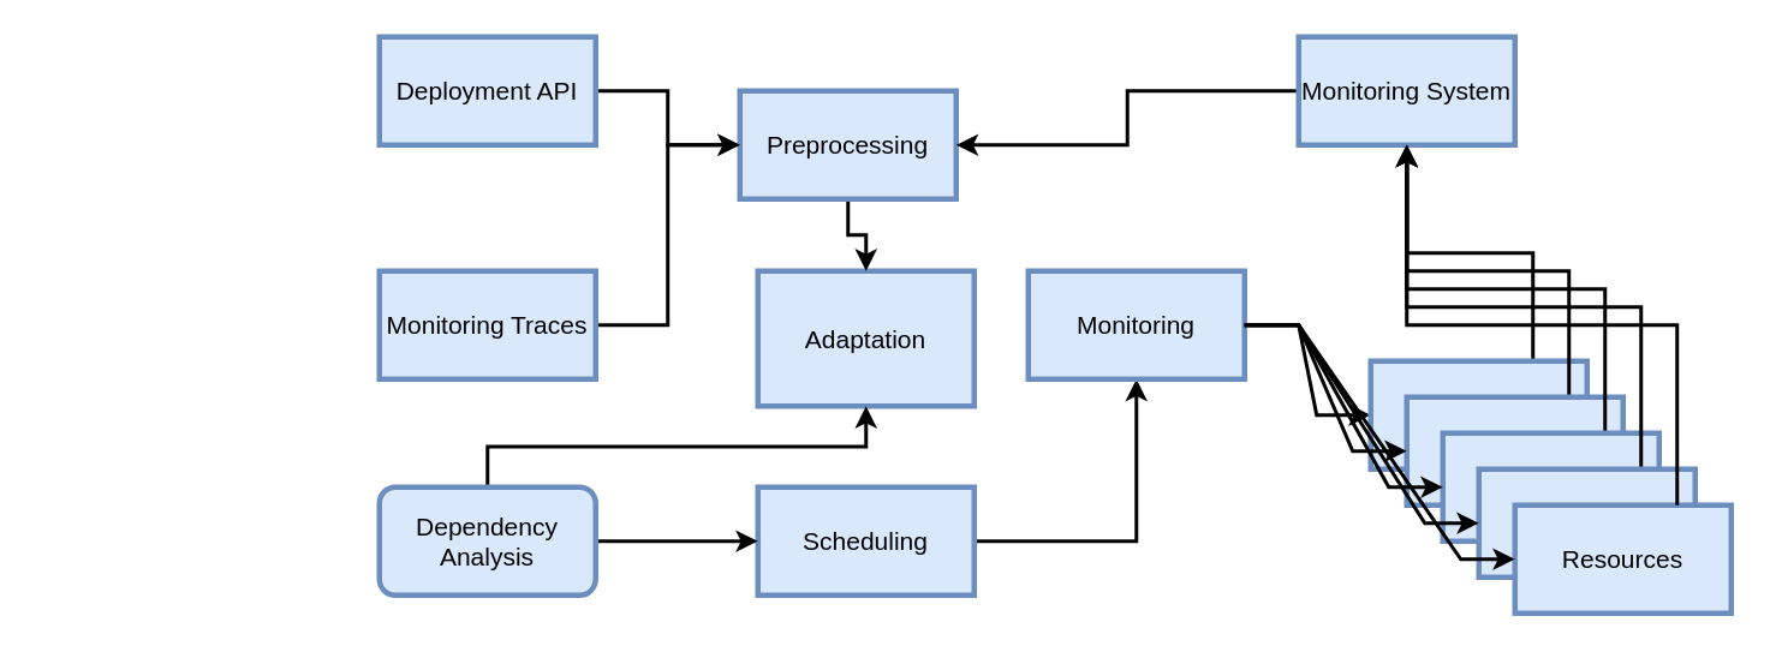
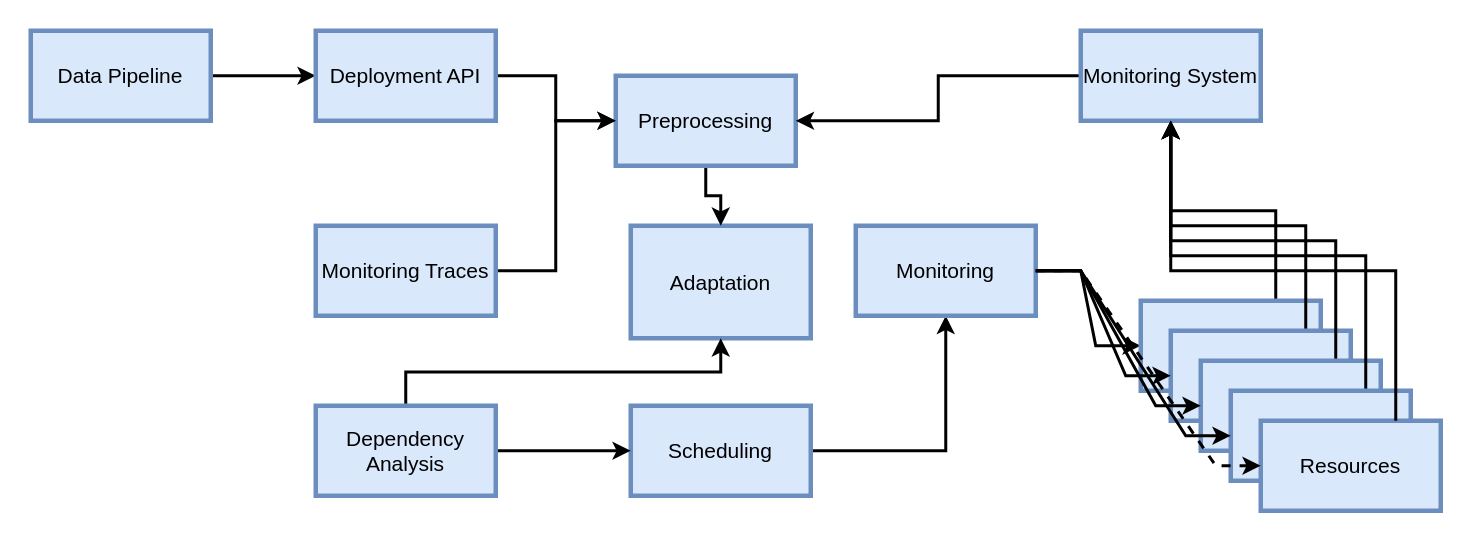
  <mxCell id="0" />
  <mxCell id="1" parent="0" />
  <mxCell id="2" value="&lt;font style=&quot;font-size: 14px;&quot;&gt;Adaptation&lt;/font&gt;" style="rounded=0;whiteSpace=wrap;html=1;fillColor=#dae8fc;strokeColor=#6c8ebf;fontSize=14;strokeWidth=3;" parent="1" vertex="1"><mxGeometry x="420" y="150" width="120" height="75" as="geometry" /></mxCell>
  <mxCell id="3" style="edgeStyle=orthogonalEdgeStyle;rounded=0;orthogonalLoop=1;jettySize=auto;html=1;exitX=0.5;exitY=1;exitDx=0;exitDy=0;fontSize=14;strokeWidth=2;" parent="1" source="4" target="2" edge="1"><mxGeometry relative="1" as="geometry" /></mxCell>
  <mxCell id="4" value="Preprocessing" style="rounded=0;whiteSpace=wrap;html=1;fillColor=#dae8fc;strokeColor=#6c8ebf;fontSize=14;strokeWidth=3;" parent="1" vertex="1"><mxGeometry x="410" y="50" width="120" height="60" as="geometry" /></mxCell>
  <mxCell id="5" style="edgeStyle=orthogonalEdgeStyle;rounded=0;orthogonalLoop=1;jettySize=auto;html=1;exitX=1;exitY=0.5;exitDx=0;exitDy=0;strokeWidth=2;fontSize=14;elbow=vertical;" parent="1" source="6" target="11" edge="1"><mxGeometry relative="1" as="geometry" /></mxCell>
  <mxCell id="6" value="Scheduling" style="rounded=0;whiteSpace=wrap;html=1;fillColor=#dae8fc;strokeColor=#6c8ebf;fontSize=14;strokeWidth=3;" parent="1" vertex="1"><mxGeometry x="420" y="270" width="120" height="60" as="geometry" /></mxCell>
  <mxCell id="7" style="edgeStyle=elbowEdgeStyle;rounded=0;orthogonalLoop=1;jettySize=auto;elbow=vertical;html=1;exitX=1;exitY=0.5;exitDx=0;exitDy=0;entryX=0;entryY=0.5;entryDx=0;entryDy=0;fontSize=14;strokeWidth=2;" parent="1" source="9" target="6" edge="1"><mxGeometry relative="1" as="geometry" /></mxCell>
  <mxCell id="8" style="edgeStyle=orthogonalEdgeStyle;rounded=0;orthogonalLoop=1;jettySize=auto;html=1;exitX=0.5;exitY=0;exitDx=0;exitDy=0;entryX=0.5;entryY=1;entryDx=0;entryDy=0;strokeWidth=2;fontSize=14;elbow=vertical;" parent="1" source="9" target="2" edge="1"><mxGeometry relative="1" as="geometry" /></mxCell>
- <mxCell id="9" value="Dependency Analysis" style="whiteSpace=wrap;html=1;fillColor=#dae8fc;strokeColor=#6c8ebf;fontSize=14;strokeWidth=3;rounded=1;" parent="1" vertex="1"><mxGeometry x="210" y="270" width="120" height="60" as="geometry" /></mxCell>
+ <mxCell id="9" value="Dependency Analysis" style="rounded=0;whiteSpace=wrap;html=1;fillColor=#dae8fc;strokeColor=#6c8ebf;fontSize=14;strokeWidth=3;" parent="1" vertex="1"><mxGeometry x="210" y="270" width="120" height="60" as="geometry" /></mxCell>
  <mxCell id="10" style="edgeStyle=entityRelationEdgeStyle;rounded=0;orthogonalLoop=1;jettySize=auto;html=1;exitX=1;exitY=0.5;exitDx=0;exitDy=0;entryX=0;entryY=0.5;entryDx=0;entryDy=0;fontSize=14;strokeWidth=2;" parent="1" source="11" target="15" edge="1"><mxGeometry relative="1" as="geometry" /></mxCell>
  <mxCell id="11" value="Monitoring" style="rounded=0;whiteSpace=wrap;html=1;fillColor=#dae8fc;strokeColor=#6c8ebf;fontSize=14;strokeWidth=3;" parent="1" vertex="1"><mxGeometry x="570" y="150" width="120" height="60" as="geometry" /></mxCell>
  <mxCell id="12" style="edgeStyle=orthogonalEdgeStyle;rounded=0;orthogonalLoop=1;jettySize=auto;html=1;exitX=0;exitY=0.5;exitDx=0;exitDy=0;entryX=1;entryY=0.5;entryDx=0;entryDy=0;fontSize=14;strokeWidth=2;" parent="1" source="13" target="4" edge="1"><mxGeometry relative="1" as="geometry" /></mxCell>
  <mxCell id="13" value="&lt;font style=&quot;font-size: 14px;&quot;&gt;Monitoring System&lt;/font&gt;" style="rounded=0;whiteSpace=wrap;html=1;fillColor=#dae8fc;strokeColor=#6c8ebf;fontSize=14;strokeWidth=3;" parent="1" vertex="1"><mxGeometry x="720" y="20" width="120" height="60" as="geometry" /></mxCell>
  <mxCell id="14" style="rounded=0;orthogonalLoop=1;jettySize=auto;html=1;exitX=0.75;exitY=0;exitDx=0;exitDy=0;entryX=0.5;entryY=1;entryDx=0;entryDy=0;edgeStyle=elbowEdgeStyle;elbow=vertical;fontSize=14;strokeWidth=2;" parent="1" source="15" target="13" edge="1"><mxGeometry relative="1" as="geometry" /></mxCell>
  <mxCell id="15" value="Docker" style="rounded=0;whiteSpace=wrap;html=1;fillColor=#dae8fc;strokeColor=#6c8ebf;fontSize=14;strokeWidth=3;" parent="1" vertex="1"><mxGeometry x="760" y="200" width="120" height="60" as="geometry" /></mxCell>
  <mxCell id="16" style="rounded=0;orthogonalLoop=1;jettySize=auto;html=1;entryX=0.5;entryY=1;entryDx=0;entryDy=0;edgeStyle=elbowEdgeStyle;elbow=vertical;exitX=0.75;exitY=0;exitDx=0;exitDy=0;fontSize=14;strokeWidth=2;" parent="1" source="17" target="13" edge="1"><mxGeometry relative="1" as="geometry"><mxPoint x="860" y="-90" as="targetPoint" /></mxGeometry></mxCell>
  <mxCell id="17" value="Docker" style="rounded=0;whiteSpace=wrap;html=1;fillColor=#dae8fc;strokeColor=#6c8ebf;fontSize=14;strokeWidth=3;" parent="1" vertex="1"><mxGeometry x="780" y="220" width="120" height="60" as="geometry" /></mxCell>
  <mxCell id="18" style="rounded=0;orthogonalLoop=1;jettySize=auto;html=1;entryX=0.5;entryY=1;entryDx=0;entryDy=0;edgeStyle=elbowEdgeStyle;elbow=vertical;exitX=0.75;exitY=0;exitDx=0;exitDy=0;fontSize=14;strokeWidth=2;" parent="1" source="19" target="13" edge="1"><mxGeometry relative="1" as="geometry" /></mxCell>
  <mxCell id="19" value="Docker" style="rounded=0;whiteSpace=wrap;html=1;fillColor=#dae8fc;strokeColor=#6c8ebf;fontSize=14;strokeWidth=3;" parent="1" vertex="1"><mxGeometry x="800" y="240" width="120" height="60" as="geometry" /></mxCell>
  <mxCell id="20" style="rounded=0;orthogonalLoop=1;jettySize=auto;html=1;exitX=0.75;exitY=0;exitDx=0;exitDy=0;entryX=0.5;entryY=1;entryDx=0;entryDy=0;edgeStyle=elbowEdgeStyle;elbow=vertical;fontSize=14;strokeWidth=2;" parent="1" source="21" target="13" edge="1"><mxGeometry relative="1" as="geometry"><mxPoint x="860" y="-90" as="targetPoint" /></mxGeometry></mxCell>
  <mxCell id="21" value="Docker" style="rounded=0;whiteSpace=wrap;html=1;fillColor=#dae8fc;strokeColor=#6c8ebf;fontSize=14;strokeWidth=3;" parent="1" vertex="1"><mxGeometry x="820" y="260" width="120" height="60" as="geometry" /></mxCell>
  <mxCell id="22" value="Resources" style="rounded=0;whiteSpace=wrap;html=1;fillColor=#dae8fc;strokeColor=#6c8ebf;fontSize=14;strokeWidth=3;" parent="1" vertex="1"><mxGeometry x="840" y="280" width="120" height="60" as="geometry" /></mxCell>
  <mxCell id="23" style="edgeStyle=entityRelationEdgeStyle;rounded=0;orthogonalLoop=1;jettySize=auto;html=1;exitX=1;exitY=0.5;exitDx=0;exitDy=0;entryX=0;entryY=0.5;entryDx=0;entryDy=0;fontSize=14;strokeWidth=2;" parent="1" source="11" target="17" edge="1"><mxGeometry relative="1" as="geometry" /></mxCell>
  <mxCell id="24" style="edgeStyle=entityRelationEdgeStyle;rounded=0;orthogonalLoop=1;jettySize=auto;html=1;exitX=1;exitY=0.5;exitDx=0;exitDy=0;entryX=0;entryY=0.5;entryDx=0;entryDy=0;fontSize=14;strokeWidth=2;" parent="1" source="11" target="19" edge="1"><mxGeometry relative="1" as="geometry" /></mxCell>
- <mxCell id="25" style="rounded=0;orthogonalLoop=1;jettySize=auto;html=1;exitX=1;exitY=0.5;exitDx=0;exitDy=0;entryX=0;entryY=0.5;entryDx=0;entryDy=0;edgeStyle=entityRelationEdgeStyle;fontSize=14;strokeWidth=2;" parent="1" source="11" target="22" edge="1"><mxGeometry relative="1" as="geometry" /></mxCell>
+ <mxCell id="25" style="rounded=0;orthogonalLoop=1;jettySize=auto;html=1;exitX=1;exitY=0.5;exitDx=0;exitDy=0;entryX=0;entryY=0.5;entryDx=0;entryDy=0;edgeStyle=entityRelationEdgeStyle;fontSize=14;strokeWidth=2;dashed=1;" parent="1" source="11" target="22" edge="1"><mxGeometry relative="1" as="geometry" /></mxCell>
  <mxCell id="26" style="edgeStyle=entityRelationEdgeStyle;rounded=0;orthogonalLoop=1;jettySize=auto;html=1;exitX=1;exitY=0.5;exitDx=0;exitDy=0;entryX=0;entryY=0.5;entryDx=0;entryDy=0;fontSize=14;strokeWidth=2;" parent="1" source="11" target="21" edge="1"><mxGeometry relative="1" as="geometry" /></mxCell>
  <mxCell id="27" style="rounded=0;orthogonalLoop=1;jettySize=auto;html=1;entryX=0.5;entryY=1;entryDx=0;entryDy=0;edgeStyle=elbowEdgeStyle;elbow=vertical;fontSize=14;strokeWidth=2;" parent="1" target="13" edge="1"><mxGeometry relative="1" as="geometry"><mxPoint x="930" y="280" as="sourcePoint" /><Array as="points"><mxPoint x="890" y="180" /><mxPoint x="830" y="170" /><mxPoint x="840" y="150" /></Array></mxGeometry></mxCell>
  <mxCell id="28" style="edgeStyle=elbowEdgeStyle;rounded=0;orthogonalLoop=1;jettySize=auto;html=1;exitX=1;exitY=0.5;exitDx=0;exitDy=0;entryX=0;entryY=0.5;entryDx=0;entryDy=0;fontSize=14;strokeWidth=2;" parent="1" source="29" target="4" edge="1"><mxGeometry relative="1" as="geometry" /></mxCell>
  <mxCell id="29" value="Monitoring Traces" style="rounded=0;whiteSpace=wrap;html=1;fillColor=#dae8fc;strokeColor=#6c8ebf;fontSize=14;strokeWidth=3;" parent="1" vertex="1"><mxGeometry x="210" y="150" width="120" height="60" as="geometry" /></mxCell>
+ <mxCell id="30" style="edgeStyle=orthogonalEdgeStyle;rounded=0;orthogonalLoop=1;jettySize=auto;html=1;exitX=1;exitY=0.5;exitDx=0;exitDy=0;entryX=0;entryY=0.5;entryDx=0;entryDy=0;fontSize=14;strokeWidth=2;" parent="1" source="31" target="33" edge="1"><mxGeometry relative="1" as="geometry" /></mxCell>
+ <mxCell id="31" value="&lt;font style=&quot;font-size: 14px;&quot;&gt;Data Pipeline&lt;/font&gt;" style="rounded=0;whiteSpace=wrap;html=1;fillColor=#dae8fc;strokeColor=#6c8ebf;fontSize=14;strokeWidth=3;" parent="1" vertex="1"><mxGeometry x="20" y="20" width="120" height="60" as="geometry" /></mxCell>
  <mxCell id="32" style="edgeStyle=orthogonalEdgeStyle;rounded=0;orthogonalLoop=1;jettySize=auto;html=1;exitX=1;exitY=0.5;exitDx=0;exitDy=0;entryX=0;entryY=0.5;entryDx=0;entryDy=0;fontSize=14;strokeWidth=2;" parent="1" source="33" target="4" edge="1"><mxGeometry relative="1" as="geometry" /></mxCell>
  <mxCell id="33" value="&lt;font style=&quot;font-size: 14px;&quot;&gt;Deployment API&lt;/font&gt;" style="rounded=0;whiteSpace=wrap;html=1;fillColor=#dae8fc;strokeColor=#6c8ebf;fontSize=14;strokeWidth=3;" parent="1" vertex="1"><mxGeometry x="210" y="20" width="120" height="60" as="geometry" /></mxCell>
